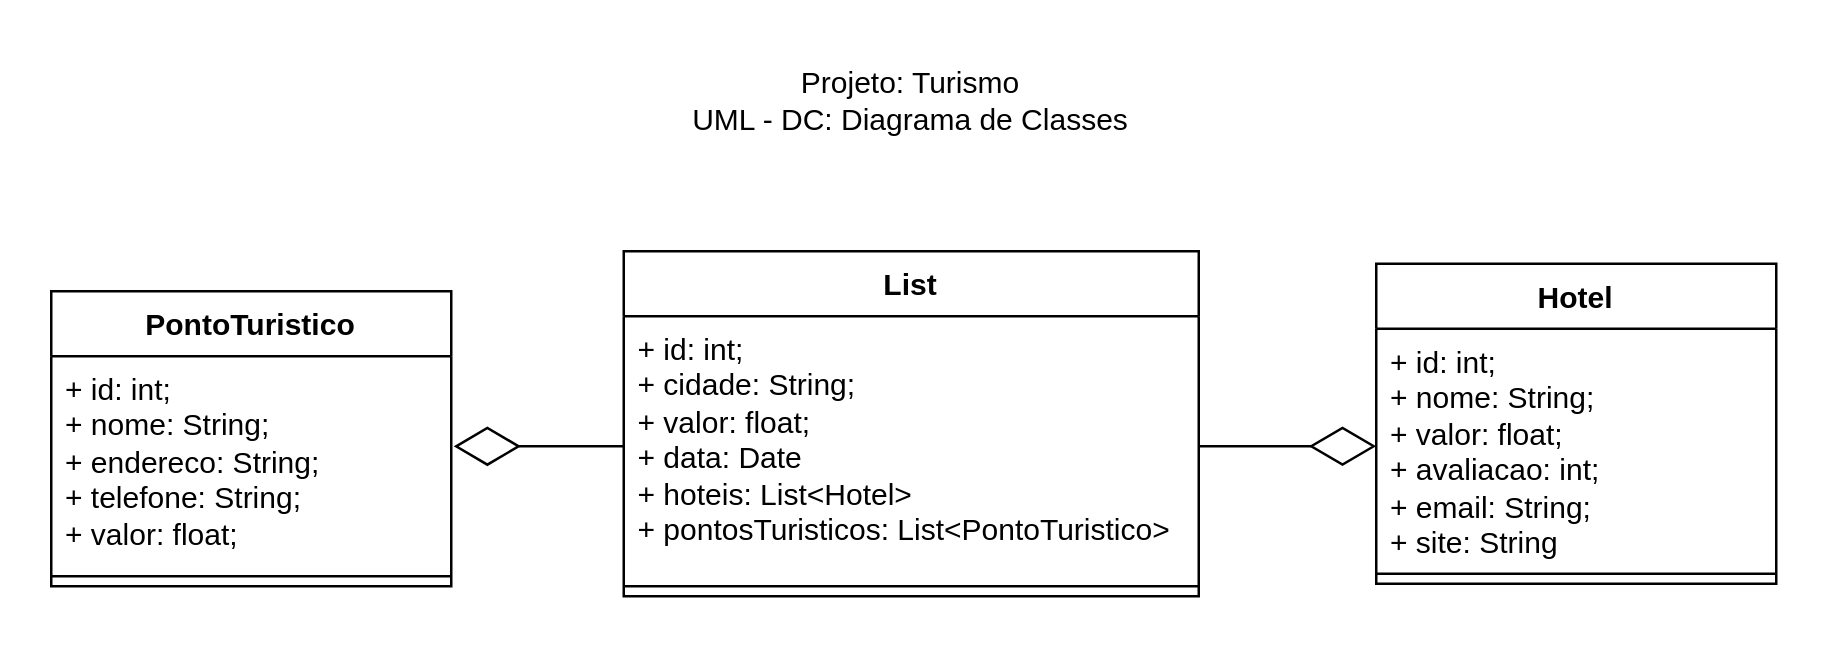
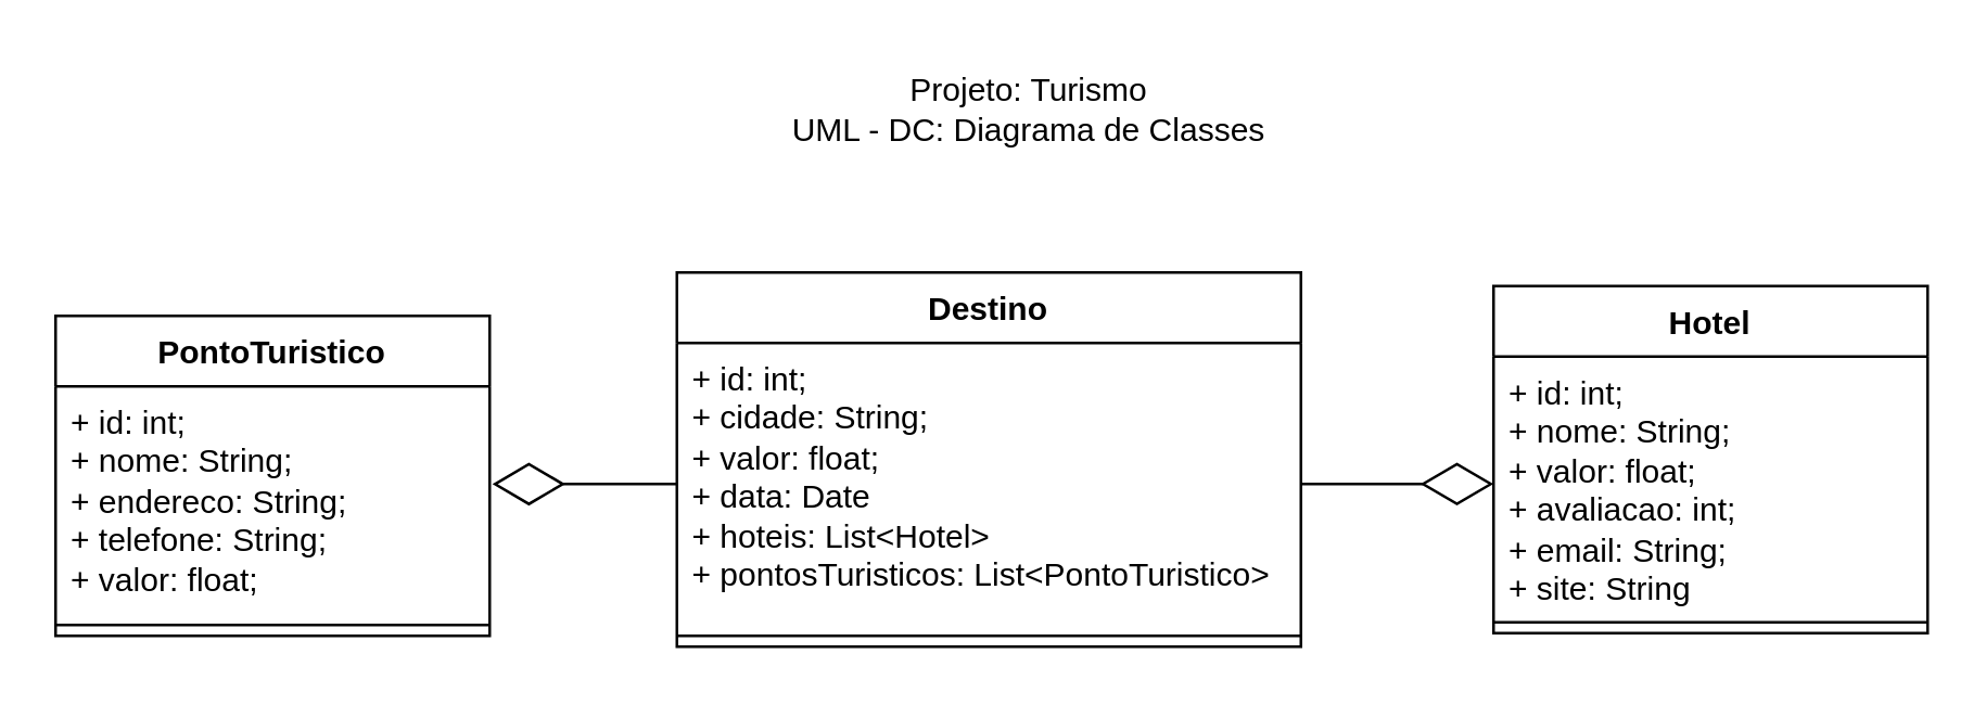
  <mxCell id="0" />
  <mxCell id="1" parent="0" />
- <mxCell id="2" value="Projeto: Turismo&lt;div&gt;UML - DC: Diagrama de Classes&lt;/div&gt;" style="text;html=1;align=center;verticalAlign=middle;whiteSpace=wrap;rounded=0;" vertex="1" parent="1"><mxGeometry x="269" y="20" width="190" height="40" as="geometry" /></mxCell>
- <mxCell id="3" value="List" style="swimlane;fontStyle=1;align=center;verticalAlign=top;childLayout=stackLayout;horizontal=1;startSize=26;horizontalStack=0;resizeParent=1;resizeParentMax=0;resizeLast=0;collapsible=1;marginBottom=0;whiteSpace=wrap;html=1;" vertex="1" parent="1"><mxGeometry x="249" y="100" width="230" height="138" as="geometry" /></mxCell>
+ <mxCell id="2" value="Projeto: Turismo&lt;div&gt;UML - DC: Diagrama de Classes&lt;/div&gt;" style="text;html=1;align=center;verticalAlign=middle;whiteSpace=wrap;rounded=0;" vertex="1" parent="1"><mxGeometry x="284" y="20" width="190" height="40" as="geometry" /></mxCell>
+ <mxCell id="3" value="Destino" style="swimlane;fontStyle=1;align=center;verticalAlign=top;childLayout=stackLayout;horizontal=1;startSize=26;horizontalStack=0;resizeParent=1;resizeParentMax=0;resizeLast=0;collapsible=1;marginBottom=0;whiteSpace=wrap;html=1;" vertex="1" parent="1"><mxGeometry x="249" y="100" width="230" height="138" as="geometry" /></mxCell>
  <mxCell id="4" value="+ id: int;&lt;div&gt;+ cidade: String;&lt;/div&gt;&lt;div&gt;+ valor: float;&lt;/div&gt;&lt;div&gt;+ data: Date&lt;/div&gt;&lt;div&gt;+ hoteis: List&amp;lt;Hotel&lt;span style=&quot;background-color: initial;&quot;&gt;&amp;gt;&lt;/span&gt;&lt;/div&gt;&lt;div&gt;&lt;span style=&quot;background-color: initial;&quot;&gt;+ pontosTuristicos: List&amp;lt;PontoTuristico&amp;gt;&lt;/span&gt;&lt;/div&gt;" style="text;strokeColor=none;fillColor=none;align=left;verticalAlign=top;spacingLeft=4;spacingRight=4;overflow=hidden;rotatable=0;points=[[0,0.5],[1,0.5]];portConstraint=eastwest;whiteSpace=wrap;html=1;" vertex="1" parent="3"><mxGeometry y="26" width="230" height="104" as="geometry" /></mxCell>
  <mxCell id="5" value="" style="line;strokeWidth=1;fillColor=none;align=left;verticalAlign=middle;spacingTop=-1;spacingLeft=3;spacingRight=3;rotatable=0;labelPosition=right;points=[];portConstraint=eastwest;strokeColor=inherit;" vertex="1" parent="3"><mxGeometry y="130" width="230" height="8" as="geometry" /></mxCell>
  <mxCell id="6" value="Hotel" style="swimlane;fontStyle=1;align=center;verticalAlign=top;childLayout=stackLayout;horizontal=1;startSize=26;horizontalStack=0;resizeParent=1;resizeParentMax=0;resizeLast=0;collapsible=1;marginBottom=0;whiteSpace=wrap;html=1;" vertex="1" parent="1"><mxGeometry x="550" y="105" width="160" height="128" as="geometry" /></mxCell>
  <mxCell id="7" value="+ id: int;&lt;div&gt;+ nome: String;&lt;/div&gt;&lt;div&gt;+ valor: float;&lt;/div&gt;&lt;div&gt;+ avaliacao: int;&lt;/div&gt;&lt;div&gt;+ email: String;&lt;/div&gt;&lt;div&gt;+ site: String&lt;/div&gt;" style="text;strokeColor=none;fillColor=none;align=left;verticalAlign=top;spacingLeft=4;spacingRight=4;overflow=hidden;rotatable=0;points=[[0,0.5],[1,0.5]];portConstraint=eastwest;whiteSpace=wrap;html=1;" vertex="1" parent="6"><mxGeometry y="26" width="160" height="94" as="geometry" /></mxCell>
  <mxCell id="8" value="" style="line;strokeWidth=1;fillColor=none;align=left;verticalAlign=middle;spacingTop=-1;spacingLeft=3;spacingRight=3;rotatable=0;labelPosition=right;points=[];portConstraint=eastwest;strokeColor=inherit;" vertex="1" parent="6"><mxGeometry y="120" width="160" height="8" as="geometry" /></mxCell>
  <mxCell id="9" value="PontoTuristico" style="swimlane;fontStyle=1;align=center;verticalAlign=top;childLayout=stackLayout;horizontal=1;startSize=26;horizontalStack=0;resizeParent=1;resizeParentMax=0;resizeLast=0;collapsible=1;marginBottom=0;whiteSpace=wrap;html=1;" vertex="1" parent="1"><mxGeometry x="20" y="116" width="160" height="118" as="geometry" /></mxCell>
  <mxCell id="10" value="+ id: int;&lt;div&gt;+ nome: String;&lt;/div&gt;&lt;div&gt;+ endereco: String;&lt;br&gt;&lt;/div&gt;&lt;div&gt;+ telefone: String;&lt;br&gt;&lt;/div&gt;&lt;div&gt;+ valor: float;&lt;/div&gt;" style="text;strokeColor=none;fillColor=none;align=left;verticalAlign=top;spacingLeft=4;spacingRight=4;overflow=hidden;rotatable=0;points=[[0,0.5],[1,0.5]];portConstraint=eastwest;whiteSpace=wrap;html=1;" vertex="1" parent="9"><mxGeometry y="26" width="160" height="84" as="geometry" /></mxCell>
  <mxCell id="11" value="" style="line;strokeWidth=1;fillColor=none;align=left;verticalAlign=middle;spacingTop=-1;spacingLeft=3;spacingRight=3;rotatable=0;labelPosition=right;points=[];portConstraint=eastwest;strokeColor=inherit;" vertex="1" parent="9"><mxGeometry y="110" width="160" height="8" as="geometry" /></mxCell>
  <mxCell id="12" value="" style="endArrow=diamondThin;endFill=0;endSize=24;html=1;rounded=0;exitX=1;exitY=0.5;exitDx=0;exitDy=0;entryX=0;entryY=0.5;entryDx=0;entryDy=0;" edge="1" parent="1" source="4" target="7"><mxGeometry width="160" relative="1" as="geometry"><mxPoint x="280" y="400" as="sourcePoint" /><mxPoint x="440" y="400" as="targetPoint" /></mxGeometry></mxCell>
  <mxCell id="13" value="" style="endArrow=diamondThin;endFill=0;endSize=24;html=1;rounded=0;exitX=0;exitY=0.5;exitDx=0;exitDy=0;entryX=1.006;entryY=0.429;entryDx=0;entryDy=0;entryPerimeter=0;" edge="1" parent="1" source="4" target="10"><mxGeometry width="160" relative="1" as="geometry"><mxPoint x="489" y="188" as="sourcePoint" /><mxPoint x="180" y="177" as="targetPoint" /></mxGeometry></mxCell>
